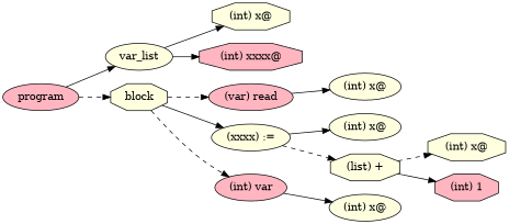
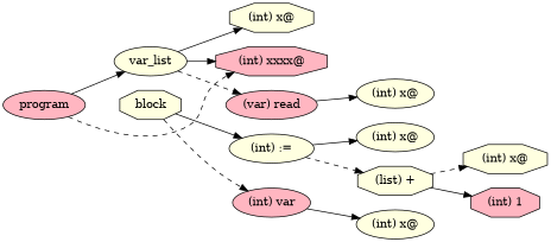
  digraph {
    ordering=out
    rankdir=LR
    node [fillcolor=lightyellow shape=ellipse style=filled]
    edge [style=solid]
    n1 [fillcolor=lightpink label=program]
    n2 [label=var_list]
    n3 [label=block shape=octagon]
    n4 [label="(int) x@" shape=octagon]
    n5 [fillcolor=lightpink label="(int) xxxx@" shape=octagon]
    n6 [fillcolor=lightpink label="(var) read"]
-   n7 [label="(xxxx) :="]
+   n7 [label="(int) :="]
    n8 [fillcolor=lightpink label="(int) var"]
    n9 [label="(int) x@"]
    n10 [label="(int) x@"]
    n11 [label="(list) +" shape=octagon]
    n12 [label="(int) x@"]
    n13 [label="(int) x@" shape=octagon]
    n14 [fillcolor=lightpink label="(int) 1" shape=octagon]
    n1 -> n2
-   n1 -> n3 [style=dashed]
+   n1 -> n5 [style=dashed]
    n2 -> n4
    n2 -> n5
-   n3 -> n6 [style=dashed]
+   n2 -> n6 [style=dashed]
    n3 -> n7
    n3 -> n8 [style=dashed]
    n6 -> n9
    n7 -> n10
    n7 -> n11 [style=dashed]
    n8 -> n12
    n11 -> n13 [style=dashed]
    n11 -> n14
  }
